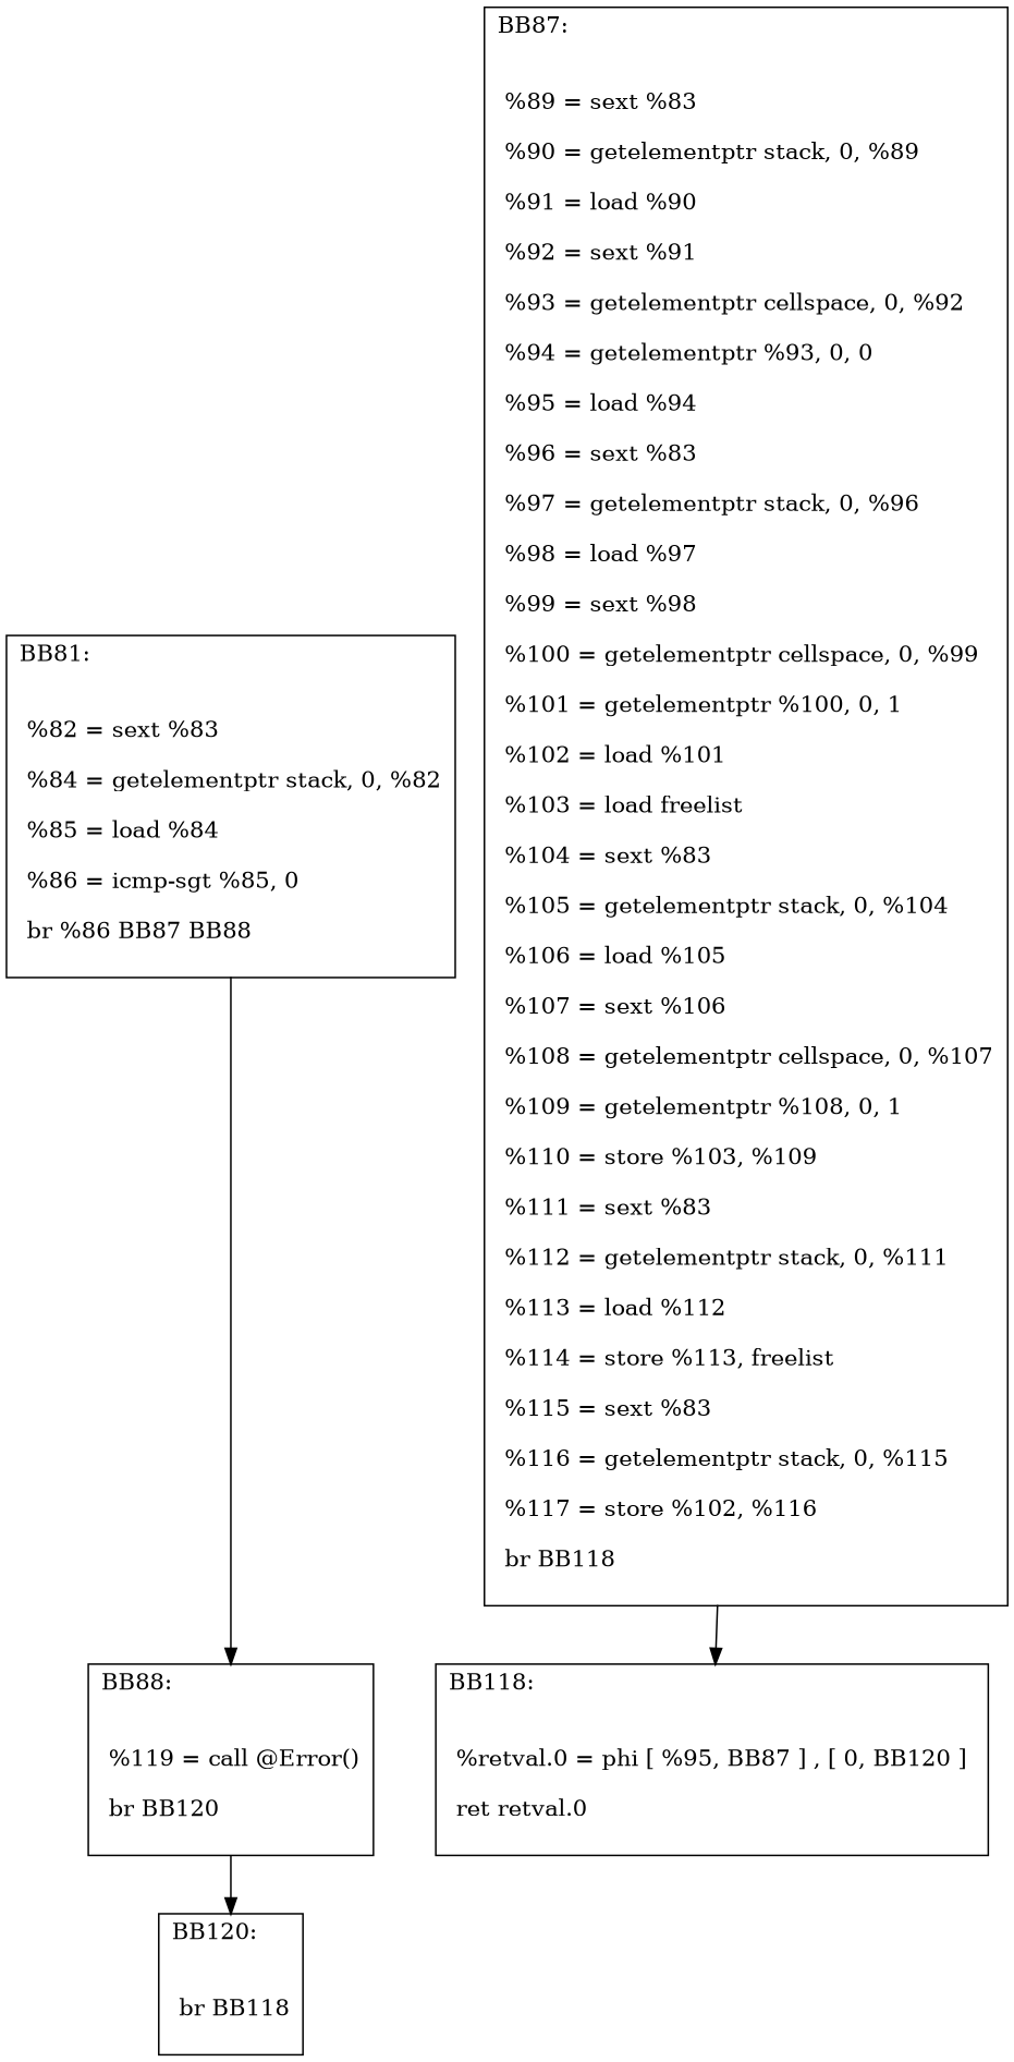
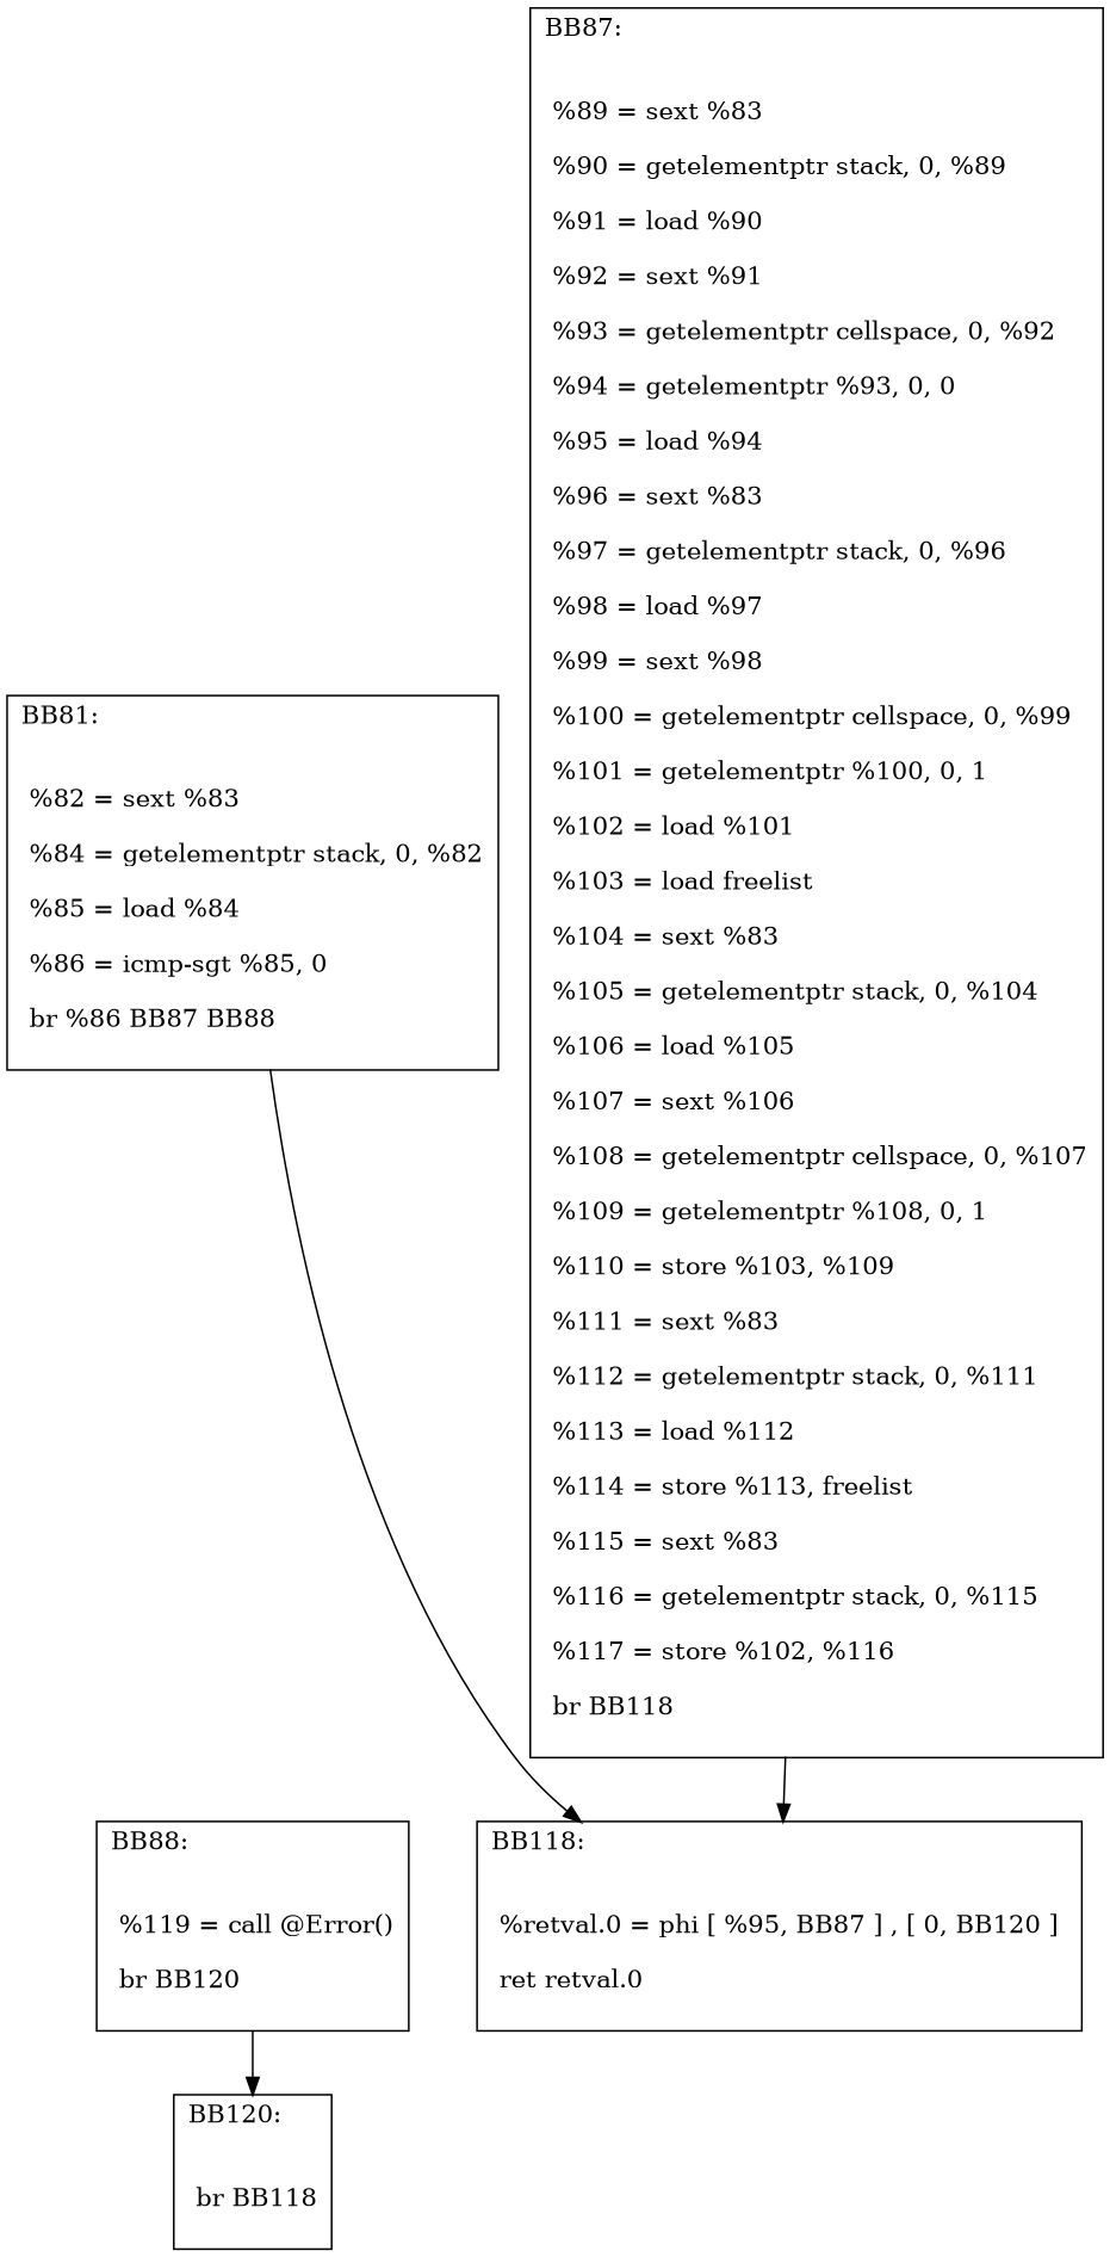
  digraph {
    node [shape=record]
    n1 [label="{BB81:\l\l\n             %82 = sext %83\l\n             %84 = getelementptr stack, 0, %82\l\n             %85 = load %84\l\n             %86 = icmp-sgt %85, 0\l\n             br %86 BB87 BB88\l\n             }"]
    n2 [label="{BB88:\l\l\n             %119 = call @Error()\l\n             br BB120\l\n             }"]
    n3 [label="{BB87:\l\l\n             %89 = sext %83\l\n             %90 = getelementptr stack, 0, %89\l\n             %91 = load %90\l\n             %92 = sext %91\l\n             %93 = getelementptr cellspace, 0, %92\l\n             %94 = getelementptr %93, 0, 0\l\n             %95 = load %94\l\n             %96 = sext %83\l\n             %97 = getelementptr stack, 0, %96\l\n             %98 = load %97\l\n             %99 = sext %98\l\n             %100 = getelementptr cellspace, 0, %99\l\n             %101 = getelementptr %100, 0, 1\l\n             %102 = load %101\l\n             %103 = load freelist\l\n             %104 = sext %83\l\n             %105 = getelementptr stack, 0, %104\l\n             %106 = load %105\l\n             %107 = sext %106\l\n             %108 = getelementptr cellspace, 0, %107\l\n             %109 = getelementptr %108, 0, 1\l\n             %110 = store %103, %109\l\n             %111 = sext %83\l\n             %112 = getelementptr stack, 0, %111\l\n             %113 = load %112\l\n             %114 = store %113, freelist\l\n             %115 = sext %83\l\n             %116 = getelementptr stack, 0, %115\l\n             %117 = store %102, %116\l\n             br BB118\l\n             }"]
    n4 [label="{BB118:\l\l\n             %retval.0 = phi [ %95, BB87 ] , [ 0, BB120 ] \l\n             ret retval.0\l\n             }"]
    n5 [label="{BB120:\l\l\n             br BB118\l\n             }"]
-   n1 -> n2
+   n1 -> n4
    n2 -> n5
    n3 -> n4
  }
